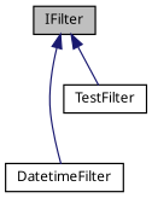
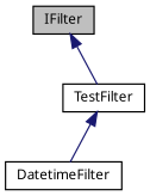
  digraph {
    fontname="Noto Sans"
    node [color=black fillcolor=white fontname="Noto Sans" fontsize=10 shape=record style=filled]
    edge [color=midnightblue dir=back fontname="Noto Sans" fontsize=10 labelfontname=Helvetica labelfontsize=10 style=solid]
    n1 [fillcolor=grey75 fontcolor=black height=0.2 label=IFilter width=0.4]
    n2 [height=0.2 label=DatetimeFilter width=0.4]
    n3 [height=0.2 label=TestFilter width=0.4]
-   n1 -> n2
+   n3 -> n2
    n1 -> n3
  }
